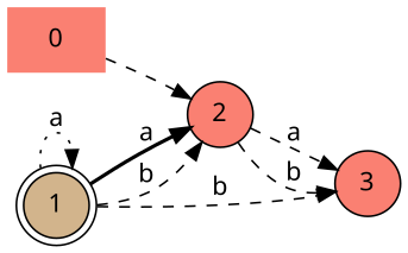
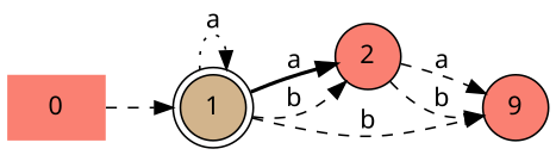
  digraph {
    fontname="Noto Sans"
    rankdir=LR
    node [fillcolor=salmon fontname="Noto Sans" shape=circle style=filled]
    edge [fontname="Noto Sans" style=dashed]
    0 [shape=none]
    n2 [fillcolor=tan label=1 shape=doublecircle]
    n3 [label=2]
-   n4 [label=3]
-   0 -> n3
+   n4 [label=9]
+   0 -> n2
    n2 -> n2 [label=a style=dotted]
    n2 -> n3 [label=a style=bold]
    n2 -> n3 [label=b]
    n2 -> n4 [label=b]
    n3 -> n4 [label=a]
    n3 -> n4 [label=b]
  }
